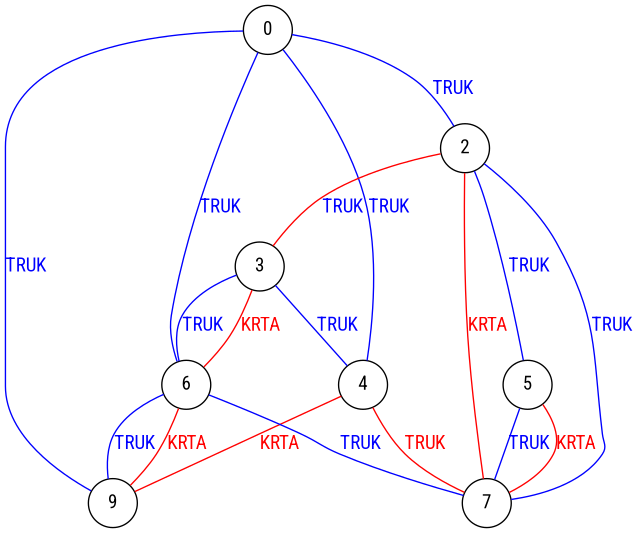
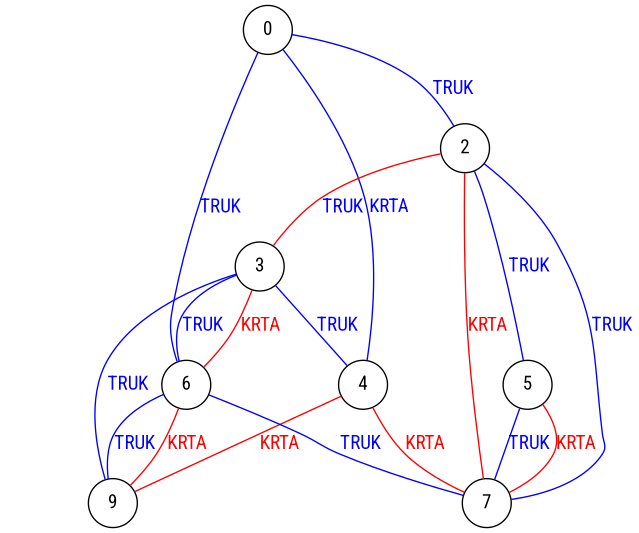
  graph {
    fontname="Roboto Condensed"
    node [fontname="Roboto Condensed" shape=circle]
    edge [color=blue fontcolor=blue fontname="Roboto Condensed"]
    3
    4
    6
    7
    n5 [label=9]
    5
    n7 [label=0]
    2
    3 -- 4 [label=TRUK]
    3 -- 6 [color=red fontcolor=red label=KRTA]
    3 -- 6 [label=TRUK]
-   4 -- 7 [color=red fontcolor=red label=TRUK]
+   4 -- 7 [color=red fontcolor=red label=KRTA]
    4 -- n5 [color=red fontcolor=red label=KRTA]
    6 -- 7 [label=TRUK]
    6 -- n5 [label=TRUK]
    6 -- n5 [color=red fontcolor=red label=KRTA]
    5 -- 7 [label=TRUK]
    5 -- 7 [color=red fontcolor=red label=KRTA]
-   n7 -- 4 [label=TRUK]
+   n7 -- 4 [label=KRTA]
    n7 -- 6 [label=TRUK]
-   n7 -- n5 [label=TRUK]
+   3 -- n5 [label=TRUK]
    n7 -- 2 [label=TRUK]
    2 -- 3 [color=red label=TRUK]
    2 -- 7 [label=TRUK]
    2 -- 7 [color=red fontcolor=red label=KRTA]
    2 -- 5 [label=TRUK]
  }
